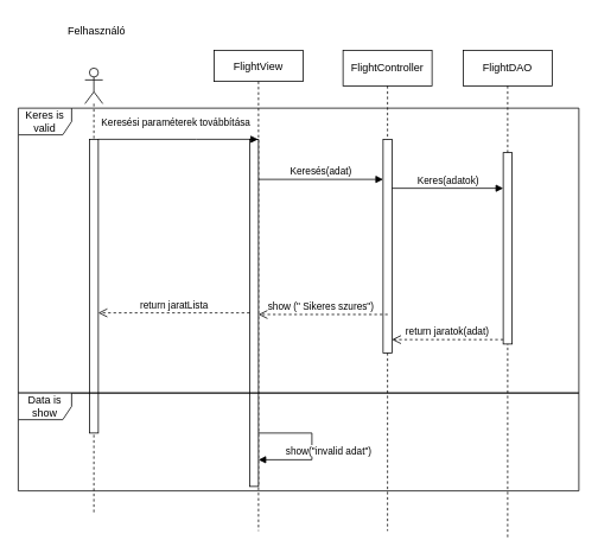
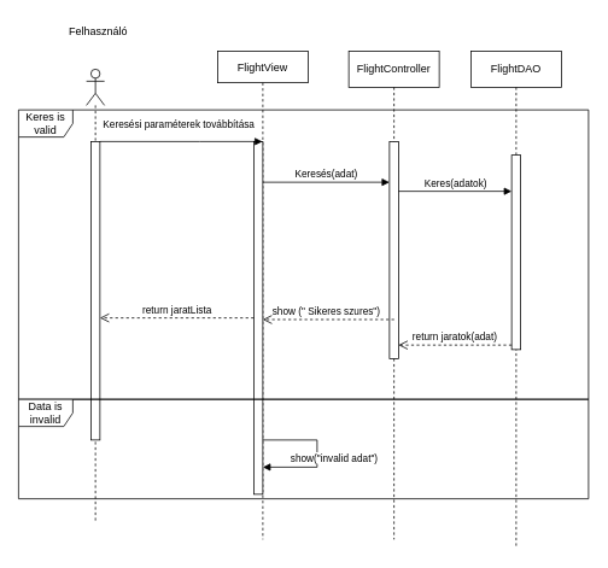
  <mxCell id="0" />
  <mxCell id="1" parent="0" />
  <mxCell id="2" value="FlightView" style="shape=umlLifeline;perimeter=lifelinePerimeter;whiteSpace=wrap;html=1;container=1;dropTarget=0;collapsible=0;recursiveResize=0;outlineConnect=0;portConstraint=eastwest;newEdgeStyle={&quot;curved&quot;:0,&quot;rounded&quot;:0};size=35;" parent="1" vertex="1"><mxGeometry x="240" y="56" width="100" height="540" as="geometry" /></mxCell>
  <mxCell id="3" value="" style="html=1;points=[[0,0,0,0,5],[0,1,0,0,-5],[1,0,0,0,5],[1,1,0,0,-5]];perimeter=orthogonalPerimeter;outlineConnect=0;targetShapes=umlLifeline;portConstraint=eastwest;newEdgeStyle={&quot;curved&quot;:0,&quot;rounded&quot;:0};" parent="2" vertex="1"><mxGeometry x="40" y="100" width="10" height="390" as="geometry" /></mxCell>
  <mxCell id="4" value="show(&quot;invalid adat&quot;)" style="html=1;align=left;spacingLeft=2;endArrow=block;rounded=0;edgeStyle=orthogonalEdgeStyle;curved=0;rounded=0;" parent="2" source="3" target="3" edge="1"><mxGeometry x="0.643" y="-10" relative="1" as="geometry"><mxPoint x="160" y="220" as="sourcePoint" /><Array as="points"><mxPoint x="110" y="430" /><mxPoint x="110" y="460" /></Array><mxPoint as="offset" /></mxGeometry></mxCell>
  <mxCell id="5" value="" style="shape=umlLifeline;perimeter=lifelinePerimeter;whiteSpace=wrap;html=1;container=1;dropTarget=0;collapsible=0;recursiveResize=0;outlineConnect=0;portConstraint=eastwest;newEdgeStyle={&quot;curved&quot;:0,&quot;rounded&quot;:0};participant=umlActor;size=40;" parent="1" vertex="1"><mxGeometry x="95" y="76" width="20" height="500" as="geometry" /></mxCell>
  <mxCell id="6" value="Keresési paraméterek továbbítása" style="html=1;verticalAlign=bottom;endArrow=block;curved=0;rounded=0;" parent="1" source="15" target="2" edge="1"><mxGeometry x="-0.034" y="10" width="80" relative="1" as="geometry"><mxPoint x="370" y="336" as="sourcePoint" /><mxPoint x="450" y="336" as="targetPoint" /><Array as="points"><mxPoint x="220" y="156" /></Array><mxPoint as="offset" /></mxGeometry></mxCell>
  <mxCell id="7" value="FlightController" style="shape=umlLifeline;perimeter=lifelinePerimeter;whiteSpace=wrap;html=1;container=1;dropTarget=0;collapsible=0;recursiveResize=0;outlineConnect=0;portConstraint=eastwest;newEdgeStyle={&quot;curved&quot;:0,&quot;rounded&quot;:0};" parent="1" vertex="1"><mxGeometry x="385" y="56" width="100" height="540" as="geometry" /></mxCell>
  <mxCell id="8" value="" style="html=1;points=[[0,0,0,0,5],[0,1,0,0,-5],[1,0,0,0,5],[1,1,0,0,-5]];perimeter=orthogonalPerimeter;outlineConnect=0;targetShapes=umlLifeline;portConstraint=eastwest;newEdgeStyle={&quot;curved&quot;:0,&quot;rounded&quot;:0};" parent="7" vertex="1"><mxGeometry x="45" y="100" width="10" height="240" as="geometry" /></mxCell>
  <mxCell id="9" value="FlightDAO" style="shape=umlLifeline;perimeter=lifelinePerimeter;whiteSpace=wrap;html=1;container=1;dropTarget=0;collapsible=0;recursiveResize=0;outlineConnect=0;portConstraint=eastwest;newEdgeStyle={&quot;curved&quot;:0,&quot;rounded&quot;:0};" parent="1" vertex="1"><mxGeometry x="520" y="56" width="100" height="550" as="geometry" /></mxCell>
  <mxCell id="10" value="" style="html=1;points=[[0,0,0,0,5],[0,1,0,0,-5],[1,0,0,0,5],[1,1,0,0,-5]];perimeter=orthogonalPerimeter;outlineConnect=0;targetShapes=umlLifeline;portConstraint=eastwest;newEdgeStyle={&quot;curved&quot;:0,&quot;rounded&quot;:0};" parent="1" vertex="1"><mxGeometry x="565" y="171" width="10" height="215" as="geometry" /></mxCell>
  <mxCell id="11" value="Keresés(adat)" style="html=1;verticalAlign=bottom;endArrow=block;curved=0;rounded=0;" parent="1" edge="1"><mxGeometry width="80" relative="1" as="geometry"><mxPoint x="290" y="201" as="sourcePoint" /><mxPoint x="430" y="201" as="targetPoint" /><Array as="points" /></mxGeometry></mxCell>
  <mxCell id="12" value="Keres(adatok)" style="html=1;verticalAlign=bottom;endArrow=block;curved=0;rounded=0;" parent="1" edge="1"><mxGeometry width="80" relative="1" as="geometry"><mxPoint x="440" y="211" as="sourcePoint" /><mxPoint x="565" y="211" as="targetPoint" /></mxGeometry></mxCell>
  <mxCell id="13" value="return jaratok(adat)" style="html=1;verticalAlign=bottom;endArrow=open;dashed=1;endSize=8;curved=0;rounded=0;exitX=0;exitY=1;exitDx=0;exitDy=-5;exitPerimeter=0;" parent="1" source="10" target="8" edge="1"><mxGeometry relative="1" as="geometry"><mxPoint x="460" y="296" as="sourcePoint" /><mxPoint x="380" y="296" as="targetPoint" /></mxGeometry></mxCell>
  <mxCell id="14" value="show (&quot; Sikeres szures&quot;)" style="html=1;verticalAlign=bottom;endArrow=open;dashed=1;endSize=8;curved=0;rounded=0;" parent="1" target="3" edge="1"><mxGeometry x="0.036" relative="1" as="geometry"><mxPoint x="435.2" y="352.8" as="sourcePoint" /><mxPoint x="300" y="351" as="targetPoint" /><Array as="points"><mxPoint x="365.2" y="352.8" /></Array><mxPoint as="offset" /></mxGeometry></mxCell>
  <mxCell id="15" value="" style="html=1;points=[[0,0,0,0,5],[0,1,0,0,-5],[1,0,0,0,5],[1,1,0,0,-5]];perimeter=orthogonalPerimeter;outlineConnect=0;targetShapes=umlLifeline;portConstraint=eastwest;newEdgeStyle={&quot;curved&quot;:0,&quot;rounded&quot;:0};" parent="1" vertex="1"><mxGeometry x="100" y="156" width="10" height="330" as="geometry" /></mxCell>
  <mxCell id="16" value="Felhasználó" style="text;strokeColor=none;fillColor=none;align=left;verticalAlign=top;spacingLeft=4;spacingRight=4;overflow=hidden;rotatable=0;points=[[0,0.5],[1,0.5]];portConstraint=eastwest;whiteSpace=wrap;html=1;" parent="1" vertex="1"><mxGeometry x="70" y="20" width="100" height="26" as="geometry" /></mxCell>
  <mxCell id="17" value="Keres is valid" style="shape=umlFrame;whiteSpace=wrap;html=1;pointerEvents=0;" parent="1" vertex="1"><mxGeometry x="20" y="121" width="630" height="320" as="geometry" /></mxCell>
- <mxCell id="18" value="Data is show" style="shape=umlFrame;whiteSpace=wrap;html=1;pointerEvents=0;" parent="1" vertex="1"><mxGeometry x="20" y="441" width="630" height="110" as="geometry" /></mxCell>
+ <mxCell id="18" value="Data is invalid" style="shape=umlFrame;whiteSpace=wrap;html=1;pointerEvents=0;" parent="1" vertex="1"><mxGeometry x="20" y="441" width="630" height="110" as="geometry" /></mxCell>
  <mxCell id="19" value="return jaratLista" style="html=1;verticalAlign=bottom;endArrow=open;dashed=1;endSize=8;curved=0;rounded=0;" edge="1" parent="1" source="3" target="15"><mxGeometry relative="1" as="geometry"><mxPoint x="200" y="321" as="sourcePoint" /><mxPoint x="130" y="320.5" as="targetPoint" /></mxGeometry></mxCell>
